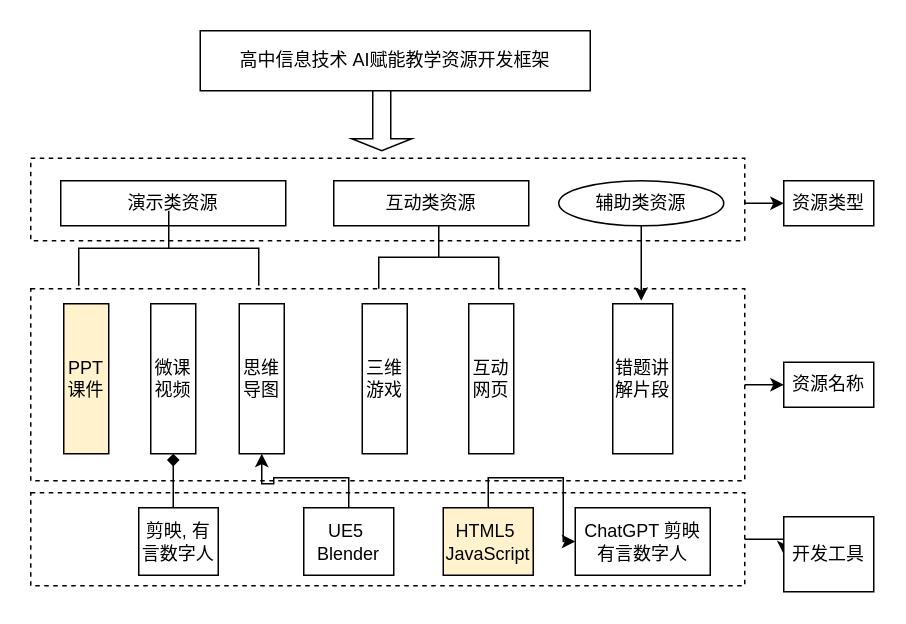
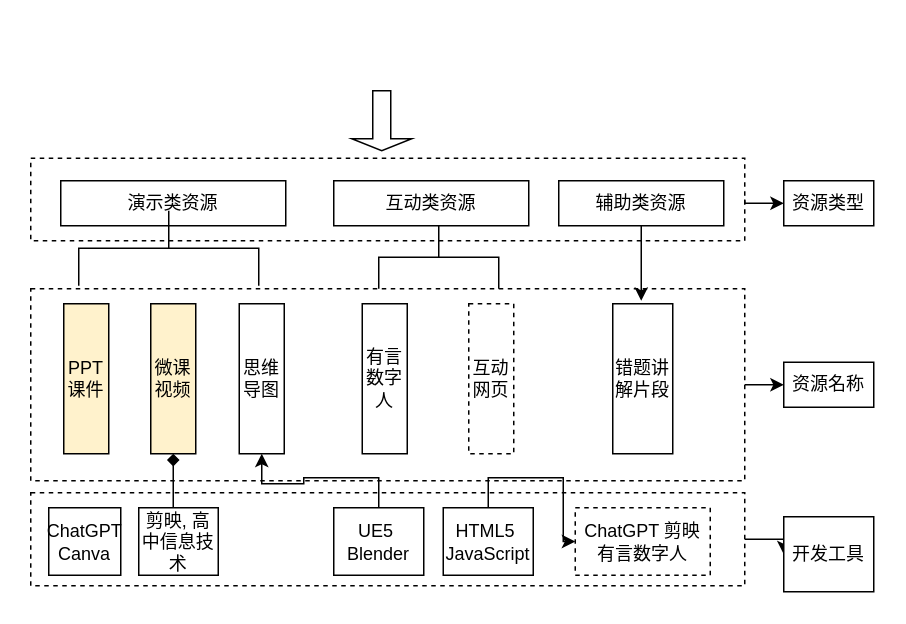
  <mxCell id="0" />
  <mxCell id="1" parent="0" />
  <mxCell id="2" style="edgeStyle=orthogonalEdgeStyle;rounded=0;orthogonalLoop=1;jettySize=auto;html=1;exitX=1;exitY=0.5;exitDx=0;exitDy=0;entryX=0;entryY=0.5;entryDx=0;entryDy=0;" edge="1" parent="1" source="3" target="32"><mxGeometry relative="1" as="geometry" /></mxCell>
  <mxCell id="3" value="" style="rounded=0;whiteSpace=wrap;html=1;dashed=1;fillColor=none;" vertex="1" parent="1"><mxGeometry x="20" y="192" width="476" height="128" as="geometry" /></mxCell>
  <mxCell id="4" style="edgeStyle=orthogonalEdgeStyle;rounded=0;orthogonalLoop=1;jettySize=auto;html=1;exitX=1;exitY=0.5;exitDx=0;exitDy=0;entryX=0;entryY=0.5;entryDx=0;entryDy=0;" edge="1" parent="1" source="5" target="31"><mxGeometry relative="1" as="geometry"><mxPoint x="512" y="133" as="targetPoint" /><Array as="points"><mxPoint x="496" y="135" /></Array></mxGeometry></mxCell>
  <mxCell id="5" value="" style="rounded=0;whiteSpace=wrap;html=1;dashed=1;fillColor=none;" vertex="1" parent="1"><mxGeometry x="20" y="105" width="476" height="55" as="geometry" /></mxCell>
- <mxCell id="6" value="高中信息技术 AI赋能教学资源开发框架" style="whiteSpace=wrap;strokeWidth=1;" vertex="1" parent="1"><mxGeometry x="133" y="20" width="260" height="40" as="geometry" /></mxCell>
  <mxCell id="7" value="演示类资源" style="whiteSpace=wrap;strokeWidth=1;" vertex="1" parent="1"><mxGeometry x="40" y="120" width="150" height="30" as="geometry" /></mxCell>
  <mxCell id="8" value="" style="shape=singleArrow;direction=south;whiteSpace=wrap;html=1;" vertex="1" parent="1"><mxGeometry x="234" y="60" width="40" height="40" as="geometry" /></mxCell>
  <mxCell id="9" value="互动类资源" style="whiteSpace=wrap;strokeWidth=1;" vertex="1" parent="1"><mxGeometry x="222" y="120" width="130" height="30" as="geometry" /></mxCell>
- <mxCell id="10" value="辅助类资源" style="ellipse;whiteSpace=wrap;strokeWidth=1;" vertex="1" parent="1"><mxGeometry x="372" y="120" width="110" height="30" as="geometry" /></mxCell>
+ <mxCell id="10" value="辅助类资源" style="whiteSpace=wrap;strokeWidth=1;" vertex="1" parent="1"><mxGeometry x="372" y="120" width="110" height="30" as="geometry" /></mxCell>
  <mxCell id="11" value="PPT课件" style="whiteSpace=wrap;strokeWidth=1;fillColor=#fff2cc;" vertex="1" parent="1"><mxGeometry x="42" y="202" width="30" height="100" as="geometry" /></mxCell>
- <mxCell id="12" value="微课视频" style="whiteSpace=wrap;strokeWidth=1;" vertex="1" parent="1"><mxGeometry x="100" y="202" width="30" height="100" as="geometry" /></mxCell>
+ <mxCell id="12" value="微课视频" style="whiteSpace=wrap;strokeWidth=1;fillColor=#fff2cc;" vertex="1" parent="1"><mxGeometry x="100" y="202" width="30" height="100" as="geometry" /></mxCell>
  <mxCell id="13" value="思维导图" style="whiteSpace=wrap;strokeWidth=1;" vertex="1" parent="1"><mxGeometry x="159" y="202" width="30" height="100" as="geometry" /></mxCell>
- <mxCell id="14" value="三维游戏" style="whiteSpace=wrap;strokeWidth=1;" vertex="1" parent="1"><mxGeometry x="241" y="202" width="30" height="100" as="geometry" /></mxCell>
- <mxCell id="15" value="互动网页" style="whiteSpace=wrap;strokeWidth=1;" vertex="1" parent="1"><mxGeometry x="312" y="202" width="30" height="100" as="geometry" /></mxCell>
+ <mxCell id="14" value="有言数字人" style="whiteSpace=wrap;strokeWidth=1;" vertex="1" parent="1"><mxGeometry x="241" y="202" width="30" height="100" as="geometry" /></mxCell>
+ <mxCell id="15" value="互动网页" style="whiteSpace=wrap;strokeWidth=1;dashed=1;" vertex="1" parent="1"><mxGeometry x="312" y="202" width="30" height="100" as="geometry" /></mxCell>
  <mxCell id="16" value="错题讲解片段" style="whiteSpace=wrap;strokeWidth=1;" vertex="1" parent="1"><mxGeometry x="408" y="202" width="40" height="100" as="geometry" /></mxCell>
+ <mxCell id="17" value="ChatGPT Canva" style="whiteSpace=wrap;strokeWidth=1;align=center;" vertex="1" parent="1"><mxGeometry x="32" y="338" width="48" height="45" as="geometry" /></mxCell>
  <mxCell id="18" style="edgeStyle=orthogonalEdgeStyle;rounded=0;orthogonalLoop=1;jettySize=auto;html=1;exitX=0.5;exitY=0;exitDx=0;exitDy=0;entryX=0.5;entryY=1;entryDx=0;entryDy=0;endArrow=diamond;" edge="1" parent="1" source="19" target="12"><mxGeometry relative="1" as="geometry" /></mxCell>
- <mxCell id="19" value="剪映, 有言数字人" style="whiteSpace=wrap;strokeWidth=1;align=center;" vertex="1" parent="1"><mxGeometry x="92" y="338" width="53" height="45" as="geometry" /></mxCell>
+ <mxCell id="19" value="剪映, 高中信息技术" style="whiteSpace=wrap;strokeWidth=1;align=center;" vertex="1" parent="1"><mxGeometry x="92" y="338" width="53" height="45" as="geometry" /></mxCell>
  <mxCell id="20" style="edgeStyle=orthogonalEdgeStyle;rounded=0;orthogonalLoop=1;jettySize=auto;html=1;exitX=0.5;exitY=0;exitDx=0;exitDy=0;" edge="1" parent="1" source="21" target="13"><mxGeometry relative="1" as="geometry" /></mxCell>
- <mxCell id="21" value="UE5  Blender" style="whiteSpace=wrap;strokeWidth=1;align=center;" vertex="1" parent="1"><mxGeometry x="202" y="338" width="60" height="45" as="geometry" /></mxCell>
+ <mxCell id="21" value="UE5  Blender" style="whiteSpace=wrap;strokeWidth=1;align=center;" vertex="1" parent="1"><mxGeometry x="222" y="338" width="60" height="45" as="geometry" /></mxCell>
  <mxCell id="22" style="edgeStyle=orthogonalEdgeStyle;rounded=0;orthogonalLoop=1;jettySize=auto;html=1;exitX=0.5;exitY=0;exitDx=0;exitDy=0;" edge="1" parent="1" source="23" target="24"><mxGeometry relative="1" as="geometry" /></mxCell>
- <mxCell id="23" value="HTML5  JavaScript" style="whiteSpace=wrap;strokeWidth=1;align=center;fillColor=#fff2cc;" vertex="1" parent="1"><mxGeometry x="295" y="338" width="60" height="45" as="geometry" /></mxCell>
- <mxCell id="24" value="ChatGPT 剪映 有言数字人" style="whiteSpace=wrap;strokeWidth=1;align=center;" vertex="1" parent="1"><mxGeometry x="383" y="338" width="90" height="45" as="geometry" /></mxCell>
+ <mxCell id="23" value="HTML5  JavaScript" style="whiteSpace=wrap;strokeWidth=1;align=center;" vertex="1" parent="1"><mxGeometry x="295" y="338" width="60" height="45" as="geometry" /></mxCell>
+ <mxCell id="24" value="ChatGPT 剪映 有言数字人" style="whiteSpace=wrap;strokeWidth=1;align=center;dashed=1;" vertex="1" parent="1"><mxGeometry x="383" y="338" width="90" height="45" as="geometry" /></mxCell>
  <mxCell id="25" style="edgeStyle=orthogonalEdgeStyle;rounded=0;orthogonalLoop=1;jettySize=auto;html=1;" edge="1" parent="1"><mxGeometry relative="1" as="geometry"><mxPoint x="115" y="170" as="targetPoint" /><mxPoint x="115" y="170" as="sourcePoint" /></mxGeometry></mxCell>
  <mxCell id="26" value="" style="strokeWidth=1;html=1;shape=mxgraph.flowchart.annotation_2;align=left;labelPosition=right;pointerEvents=1;direction=south;" vertex="1" parent="1"><mxGeometry x="52" y="140" width="120" height="50" as="geometry" /></mxCell>
  <mxCell id="27" value="" style="strokeWidth=1;html=1;shape=mxgraph.flowchart.annotation_2;align=left;labelPosition=right;pointerEvents=1;direction=south;" vertex="1" parent="1"><mxGeometry x="252" y="150" width="80" height="42" as="geometry" /></mxCell>
  <mxCell id="28" style="edgeStyle=orthogonalEdgeStyle;rounded=0;orthogonalLoop=1;jettySize=auto;html=1;exitX=0.5;exitY=1;exitDx=0;exitDy=0;" edge="1" parent="1" source="10"><mxGeometry relative="1" as="geometry"><mxPoint x="427" y="200" as="targetPoint" /></mxGeometry></mxCell>
  <mxCell id="29" style="edgeStyle=orthogonalEdgeStyle;rounded=0;orthogonalLoop=1;jettySize=auto;html=1;exitX=1;exitY=0.5;exitDx=0;exitDy=0;entryX=0;entryY=0.5;entryDx=0;entryDy=0;" edge="1" parent="1" source="30" target="33"><mxGeometry relative="1" as="geometry" /></mxCell>
  <mxCell id="30" value="" style="rounded=0;whiteSpace=wrap;html=1;dashed=1;fillColor=none;" vertex="1" parent="1"><mxGeometry x="20" y="328" width="476" height="62" as="geometry" /></mxCell>
  <mxCell id="31" value="资源类型" style="rounded=0;whiteSpace=wrap;html=1;" vertex="1" parent="1"><mxGeometry x="522" y="120" width="60" height="30" as="geometry" /></mxCell>
  <mxCell id="32" value="资源名称" style="rounded=0;whiteSpace=wrap;html=1;" vertex="1" parent="1"><mxGeometry x="522" y="241" width="60" height="30" as="geometry" /></mxCell>
  <mxCell id="33" value="开发工具" style="rounded=0;whiteSpace=wrap;html=1;" vertex="1" parent="1"><mxGeometry x="522" y="344" width="60" height="50" as="geometry" /></mxCell>
